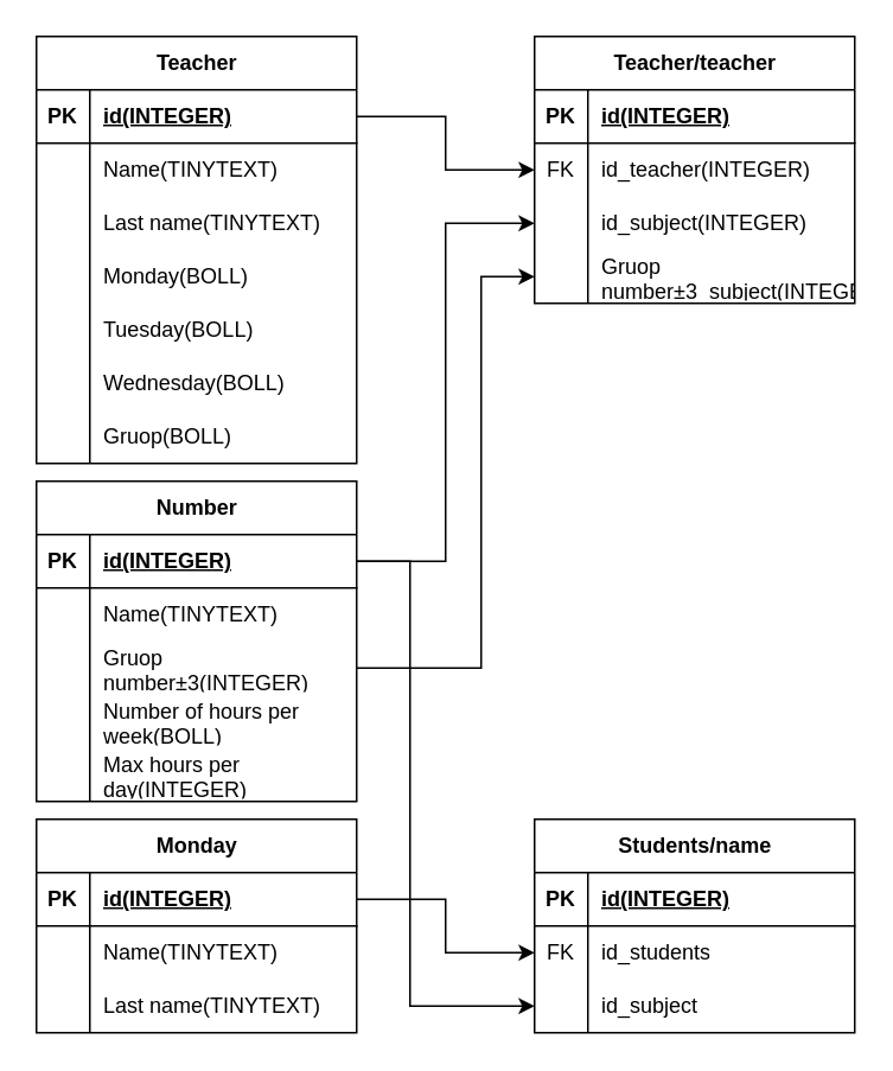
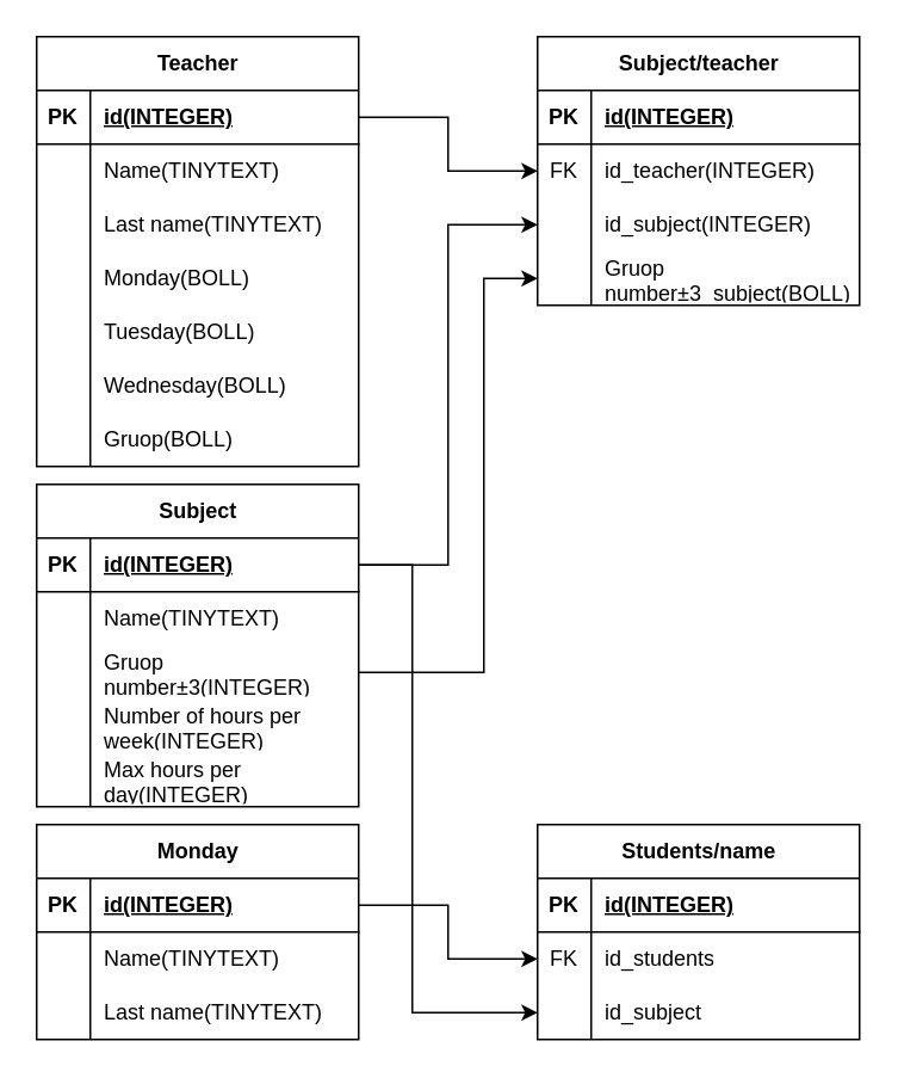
  <mxCell id="0" />
  <mxCell id="1" parent="0" />
  <mxCell id="2" value="&lt;span style=&quot;text-wrap: wrap;&quot;&gt;Teacher&lt;/span&gt;" style="shape=table;startSize=30;container=1;collapsible=1;childLayout=tableLayout;fixedRows=1;rowLines=0;fontStyle=1;align=center;resizeLast=1;html=1;" vertex="1" parent="1"><mxGeometry x="20" y="20" width="180" height="240" as="geometry" /></mxCell>
  <mxCell id="3" value="" style="shape=tableRow;horizontal=0;startSize=0;swimlaneHead=0;swimlaneBody=0;fillColor=none;collapsible=0;dropTarget=0;points=[[0,0.5],[1,0.5]];portConstraint=eastwest;top=0;left=0;right=0;bottom=1;" vertex="1" parent="2"><mxGeometry y="30" width="180" height="30" as="geometry" /></mxCell>
  <mxCell id="4" value="PK" style="shape=partialRectangle;connectable=0;fillColor=none;top=0;left=0;bottom=0;right=0;fontStyle=1;overflow=hidden;whiteSpace=wrap;html=1;" vertex="1" parent="3"><mxGeometry width="30" height="30" as="geometry"><mxRectangle width="30" height="30" as="alternateBounds" /></mxGeometry></mxCell>
  <mxCell id="5" value="id(INTEGER)" style="shape=partialRectangle;connectable=0;fillColor=none;top=0;left=0;bottom=0;right=0;align=left;spacingLeft=6;fontStyle=5;overflow=hidden;whiteSpace=wrap;html=1;" vertex="1" parent="3"><mxGeometry x="30" width="150" height="30" as="geometry"><mxRectangle width="150" height="30" as="alternateBounds" /></mxGeometry></mxCell>
  <mxCell id="6" value="" style="shape=tableRow;horizontal=0;startSize=0;swimlaneHead=0;swimlaneBody=0;fillColor=none;collapsible=0;dropTarget=0;points=[[0,0.5],[1,0.5]];portConstraint=eastwest;top=0;left=0;right=0;bottom=0;" vertex="1" parent="2"><mxGeometry y="60" width="180" height="30" as="geometry" /></mxCell>
  <mxCell id="7" value="" style="shape=partialRectangle;connectable=0;fillColor=none;top=0;left=0;bottom=0;right=0;editable=1;overflow=hidden;whiteSpace=wrap;html=1;" vertex="1" parent="6"><mxGeometry width="30" height="30" as="geometry"><mxRectangle width="30" height="30" as="alternateBounds" /></mxGeometry></mxCell>
  <mxCell id="8" value="Name(TINYTEXT)" style="shape=partialRectangle;connectable=0;fillColor=none;top=0;left=0;bottom=0;right=0;align=left;spacingLeft=6;overflow=hidden;whiteSpace=wrap;html=1;" vertex="1" parent="6"><mxGeometry x="30" width="150" height="30" as="geometry"><mxRectangle width="150" height="30" as="alternateBounds" /></mxGeometry></mxCell>
  <mxCell id="9" value="" style="shape=tableRow;horizontal=0;startSize=0;swimlaneHead=0;swimlaneBody=0;fillColor=none;collapsible=0;dropTarget=0;points=[[0,0.5],[1,0.5]];portConstraint=eastwest;top=0;left=0;right=0;bottom=0;" vertex="1" parent="2"><mxGeometry y="90" width="180" height="30" as="geometry" /></mxCell>
  <mxCell id="10" value="" style="shape=partialRectangle;connectable=0;fillColor=none;top=0;left=0;bottom=0;right=0;editable=1;overflow=hidden;whiteSpace=wrap;html=1;" vertex="1" parent="9"><mxGeometry width="30" height="30" as="geometry"><mxRectangle width="30" height="30" as="alternateBounds" /></mxGeometry></mxCell>
  <mxCell id="11" value="Last name(TINYTEXT)" style="shape=partialRectangle;connectable=0;fillColor=none;top=0;left=0;bottom=0;right=0;align=left;spacingLeft=6;overflow=hidden;whiteSpace=wrap;html=1;" vertex="1" parent="9"><mxGeometry x="30" width="150" height="30" as="geometry"><mxRectangle width="150" height="30" as="alternateBounds" /></mxGeometry></mxCell>
  <mxCell id="12" value="" style="shape=tableRow;horizontal=0;startSize=0;swimlaneHead=0;swimlaneBody=0;fillColor=none;collapsible=0;dropTarget=0;points=[[0,0.5],[1,0.5]];portConstraint=eastwest;top=0;left=0;right=0;bottom=0;" vertex="1" parent="2"><mxGeometry y="120" width="180" height="30" as="geometry" /></mxCell>
  <mxCell id="13" value="" style="shape=partialRectangle;connectable=0;fillColor=none;top=0;left=0;bottom=0;right=0;editable=1;overflow=hidden;whiteSpace=wrap;html=1;" vertex="1" parent="12"><mxGeometry width="30" height="30" as="geometry"><mxRectangle width="30" height="30" as="alternateBounds" /></mxGeometry></mxCell>
  <mxCell id="14" value="Monday(BOLL)" style="shape=partialRectangle;connectable=0;fillColor=none;top=0;left=0;bottom=0;right=0;align=left;spacingLeft=6;overflow=hidden;whiteSpace=wrap;html=1;" vertex="1" parent="12"><mxGeometry x="30" width="150" height="30" as="geometry"><mxRectangle width="150" height="30" as="alternateBounds" /></mxGeometry></mxCell>
  <mxCell id="15" value="" style="shape=tableRow;horizontal=0;startSize=0;swimlaneHead=0;swimlaneBody=0;fillColor=none;collapsible=0;dropTarget=0;points=[[0,0.5],[1,0.5]];portConstraint=eastwest;top=0;left=0;right=0;bottom=0;" vertex="1" parent="2"><mxGeometry y="150" width="180" height="30" as="geometry" /></mxCell>
  <mxCell id="16" value="" style="shape=partialRectangle;connectable=0;fillColor=none;top=0;left=0;bottom=0;right=0;editable=1;overflow=hidden;whiteSpace=wrap;html=1;" vertex="1" parent="15"><mxGeometry width="30" height="30" as="geometry"><mxRectangle width="30" height="30" as="alternateBounds" /></mxGeometry></mxCell>
  <mxCell id="17" value="Tuesday(BOLL)" style="shape=partialRectangle;connectable=0;fillColor=none;top=0;left=0;bottom=0;right=0;align=left;spacingLeft=6;overflow=hidden;whiteSpace=wrap;html=1;" vertex="1" parent="15"><mxGeometry x="30" width="150" height="30" as="geometry"><mxRectangle width="150" height="30" as="alternateBounds" /></mxGeometry></mxCell>
  <mxCell id="18" value="" style="shape=tableRow;horizontal=0;startSize=0;swimlaneHead=0;swimlaneBody=0;fillColor=none;collapsible=0;dropTarget=0;points=[[0,0.5],[1,0.5]];portConstraint=eastwest;top=0;left=0;right=0;bottom=0;" vertex="1" parent="2"><mxGeometry y="180" width="180" height="30" as="geometry" /></mxCell>
  <mxCell id="19" value="" style="shape=partialRectangle;connectable=0;fillColor=none;top=0;left=0;bottom=0;right=0;editable=1;overflow=hidden;whiteSpace=wrap;html=1;" vertex="1" parent="18"><mxGeometry width="30" height="30" as="geometry"><mxRectangle width="30" height="30" as="alternateBounds" /></mxGeometry></mxCell>
  <mxCell id="20" value="Wednesday(BOLL)" style="shape=partialRectangle;connectable=0;fillColor=none;top=0;left=0;bottom=0;right=0;align=left;spacingLeft=6;overflow=hidden;whiteSpace=wrap;html=1;" vertex="1" parent="18"><mxGeometry x="30" width="150" height="30" as="geometry"><mxRectangle width="150" height="30" as="alternateBounds" /></mxGeometry></mxCell>
  <mxCell id="21" value="" style="shape=tableRow;horizontal=0;startSize=0;swimlaneHead=0;swimlaneBody=0;fillColor=none;collapsible=0;dropTarget=0;points=[[0,0.5],[1,0.5]];portConstraint=eastwest;top=0;left=0;right=0;bottom=0;" vertex="1" parent="2"><mxGeometry y="210" width="180" height="30" as="geometry" /></mxCell>
  <mxCell id="22" value="" style="shape=partialRectangle;connectable=0;fillColor=none;top=0;left=0;bottom=0;right=0;editable=1;overflow=hidden;whiteSpace=wrap;html=1;" vertex="1" parent="21"><mxGeometry width="30" height="30" as="geometry"><mxRectangle width="30" height="30" as="alternateBounds" /></mxGeometry></mxCell>
  <mxCell id="23" value="Gruop(BOLL)" style="shape=partialRectangle;connectable=0;fillColor=none;top=0;left=0;bottom=0;right=0;align=left;spacingLeft=6;overflow=hidden;whiteSpace=wrap;html=1;" vertex="1" parent="21"><mxGeometry x="30" width="150" height="30" as="geometry"><mxRectangle width="150" height="30" as="alternateBounds" /></mxGeometry></mxCell>
- <mxCell id="24" value="&lt;span style=&quot;text-wrap: wrap;&quot;&gt;Number&lt;/span&gt;" style="shape=table;startSize=30;container=1;collapsible=1;childLayout=tableLayout;fixedRows=1;rowLines=0;fontStyle=1;align=center;resizeLast=1;html=1;" vertex="1" parent="1"><mxGeometry x="20" y="270" width="180" height="180" as="geometry" /></mxCell>
+ <mxCell id="24" value="&lt;span style=&quot;text-wrap: wrap;&quot;&gt;Subject&lt;/span&gt;" style="shape=table;startSize=30;container=1;collapsible=1;childLayout=tableLayout;fixedRows=1;rowLines=0;fontStyle=1;align=center;resizeLast=1;html=1;" vertex="1" parent="1"><mxGeometry x="20" y="270" width="180" height="180" as="geometry" /></mxCell>
  <mxCell id="25" value="" style="shape=tableRow;horizontal=0;startSize=0;swimlaneHead=0;swimlaneBody=0;fillColor=none;collapsible=0;dropTarget=0;points=[[0,0.5],[1,0.5]];portConstraint=eastwest;top=0;left=0;right=0;bottom=1;" vertex="1" parent="24"><mxGeometry y="30" width="180" height="30" as="geometry" /></mxCell>
  <mxCell id="26" value="PK" style="shape=partialRectangle;connectable=0;fillColor=none;top=0;left=0;bottom=0;right=0;fontStyle=1;overflow=hidden;whiteSpace=wrap;html=1;" vertex="1" parent="25"><mxGeometry width="30" height="30" as="geometry"><mxRectangle width="30" height="30" as="alternateBounds" /></mxGeometry></mxCell>
  <mxCell id="27" value="id(INTEGER)" style="shape=partialRectangle;connectable=0;fillColor=none;top=0;left=0;bottom=0;right=0;align=left;spacingLeft=6;fontStyle=5;overflow=hidden;whiteSpace=wrap;html=1;" vertex="1" parent="25"><mxGeometry x="30" width="150" height="30" as="geometry"><mxRectangle width="150" height="30" as="alternateBounds" /></mxGeometry></mxCell>
  <mxCell id="28" value="" style="shape=tableRow;horizontal=0;startSize=0;swimlaneHead=0;swimlaneBody=0;fillColor=none;collapsible=0;dropTarget=0;points=[[0,0.5],[1,0.5]];portConstraint=eastwest;top=0;left=0;right=0;bottom=0;" vertex="1" parent="24"><mxGeometry y="60" width="180" height="30" as="geometry" /></mxCell>
  <mxCell id="29" value="" style="shape=partialRectangle;connectable=0;fillColor=none;top=0;left=0;bottom=0;right=0;editable=1;overflow=hidden;whiteSpace=wrap;html=1;" vertex="1" parent="28"><mxGeometry width="30" height="30" as="geometry"><mxRectangle width="30" height="30" as="alternateBounds" /></mxGeometry></mxCell>
  <mxCell id="30" value="Name(TINYTEXT)" style="shape=partialRectangle;connectable=0;fillColor=none;top=0;left=0;bottom=0;right=0;align=left;spacingLeft=6;overflow=hidden;whiteSpace=wrap;html=1;" vertex="1" parent="28"><mxGeometry x="30" width="150" height="30" as="geometry"><mxRectangle width="150" height="30" as="alternateBounds" /></mxGeometry></mxCell>
  <mxCell id="31" value="" style="shape=tableRow;horizontal=0;startSize=0;swimlaneHead=0;swimlaneBody=0;fillColor=none;collapsible=0;dropTarget=0;points=[[0,0.5],[1,0.5]];portConstraint=eastwest;top=0;left=0;right=0;bottom=0;" vertex="1" parent="24"><mxGeometry y="90" width="180" height="30" as="geometry" /></mxCell>
  <mxCell id="32" value="" style="shape=partialRectangle;connectable=0;fillColor=none;top=0;left=0;bottom=0;right=0;editable=1;overflow=hidden;whiteSpace=wrap;html=1;" vertex="1" parent="31"><mxGeometry width="30" height="30" as="geometry"><mxRectangle width="30" height="30" as="alternateBounds" /></mxGeometry></mxCell>
  <mxCell id="33" value="Gruop number±3(INTEGER)" style="shape=partialRectangle;connectable=0;fillColor=none;top=0;left=0;bottom=0;right=0;align=left;spacingLeft=6;overflow=hidden;whiteSpace=wrap;html=1;" vertex="1" parent="31"><mxGeometry x="30" width="150" height="30" as="geometry"><mxRectangle width="150" height="30" as="alternateBounds" /></mxGeometry></mxCell>
  <mxCell id="34" value="" style="shape=tableRow;horizontal=0;startSize=0;swimlaneHead=0;swimlaneBody=0;fillColor=none;collapsible=0;dropTarget=0;points=[[0,0.5],[1,0.5]];portConstraint=eastwest;top=0;left=0;right=0;bottom=0;" vertex="1" parent="24"><mxGeometry y="120" width="180" height="30" as="geometry" /></mxCell>
  <mxCell id="35" value="" style="shape=partialRectangle;connectable=0;fillColor=none;top=0;left=0;bottom=0;right=0;editable=1;overflow=hidden;whiteSpace=wrap;html=1;" vertex="1" parent="34"><mxGeometry width="30" height="30" as="geometry"><mxRectangle width="30" height="30" as="alternateBounds" /></mxGeometry></mxCell>
- <mxCell id="36" value="Number of hours per week(BOLL)" style="shape=partialRectangle;connectable=0;fillColor=none;top=0;left=0;bottom=0;right=0;align=left;spacingLeft=6;overflow=hidden;whiteSpace=wrap;html=1;" vertex="1" parent="34"><mxGeometry x="30" width="150" height="30" as="geometry"><mxRectangle width="150" height="30" as="alternateBounds" /></mxGeometry></mxCell>
+ <mxCell id="36" value="Number of hours per week(INTEGER)" style="shape=partialRectangle;connectable=0;fillColor=none;top=0;left=0;bottom=0;right=0;align=left;spacingLeft=6;overflow=hidden;whiteSpace=wrap;html=1;" vertex="1" parent="34"><mxGeometry x="30" width="150" height="30" as="geometry"><mxRectangle width="150" height="30" as="alternateBounds" /></mxGeometry></mxCell>
  <mxCell id="37" value="" style="shape=tableRow;horizontal=0;startSize=0;swimlaneHead=0;swimlaneBody=0;fillColor=none;collapsible=0;dropTarget=0;points=[[0,0.5],[1,0.5]];portConstraint=eastwest;top=0;left=0;right=0;bottom=0;" vertex="1" parent="24"><mxGeometry y="150" width="180" height="30" as="geometry" /></mxCell>
  <mxCell id="38" value="" style="shape=partialRectangle;connectable=0;fillColor=none;top=0;left=0;bottom=0;right=0;editable=1;overflow=hidden;whiteSpace=wrap;html=1;" vertex="1" parent="37"><mxGeometry width="30" height="30" as="geometry"><mxRectangle width="30" height="30" as="alternateBounds" /></mxGeometry></mxCell>
  <mxCell id="39" value="Max hours per day(INTEGER)" style="shape=partialRectangle;connectable=0;fillColor=none;top=0;left=0;bottom=0;right=0;align=left;spacingLeft=6;overflow=hidden;whiteSpace=wrap;html=1;" vertex="1" parent="37"><mxGeometry x="30" width="150" height="30" as="geometry"><mxRectangle width="150" height="30" as="alternateBounds" /></mxGeometry></mxCell>
- <mxCell id="40" value="&lt;span style=&quot;text-wrap: wrap;&quot;&gt;Teacher/teacher&lt;/span&gt;" style="shape=table;startSize=30;container=1;collapsible=1;childLayout=tableLayout;fixedRows=1;rowLines=0;fontStyle=1;align=center;resizeLast=1;html=1;" vertex="1" parent="1"><mxGeometry x="300" y="20" width="180" height="150" as="geometry" /></mxCell>
+ <mxCell id="40" value="&lt;span style=&quot;text-wrap: wrap;&quot;&gt;Subject/teacher&lt;/span&gt;" style="shape=table;startSize=30;container=1;collapsible=1;childLayout=tableLayout;fixedRows=1;rowLines=0;fontStyle=1;align=center;resizeLast=1;html=1;" vertex="1" parent="1"><mxGeometry x="300" y="20" width="180" height="150" as="geometry" /></mxCell>
  <mxCell id="41" value="" style="shape=tableRow;horizontal=0;startSize=0;swimlaneHead=0;swimlaneBody=0;fillColor=none;collapsible=0;dropTarget=0;points=[[0,0.5],[1,0.5]];portConstraint=eastwest;top=0;left=0;right=0;bottom=1;" vertex="1" parent="40"><mxGeometry y="30" width="180" height="30" as="geometry" /></mxCell>
  <mxCell id="42" value="PK" style="shape=partialRectangle;connectable=0;fillColor=none;top=0;left=0;bottom=0;right=0;fontStyle=1;overflow=hidden;whiteSpace=wrap;html=1;" vertex="1" parent="41"><mxGeometry width="30" height="30" as="geometry"><mxRectangle width="30" height="30" as="alternateBounds" /></mxGeometry></mxCell>
  <mxCell id="43" value="id(INTEGER)" style="shape=partialRectangle;connectable=0;fillColor=none;top=0;left=0;bottom=0;right=0;align=left;spacingLeft=6;fontStyle=5;overflow=hidden;whiteSpace=wrap;html=1;" vertex="1" parent="41"><mxGeometry x="30" width="150" height="30" as="geometry"><mxRectangle width="150" height="30" as="alternateBounds" /></mxGeometry></mxCell>
  <mxCell id="44" value="" style="shape=tableRow;horizontal=0;startSize=0;swimlaneHead=0;swimlaneBody=0;fillColor=none;collapsible=0;dropTarget=0;points=[[0,0.5],[1,0.5]];portConstraint=eastwest;top=0;left=0;right=0;bottom=0;" vertex="1" parent="40"><mxGeometry y="60" width="180" height="30" as="geometry" /></mxCell>
  <mxCell id="45" value="FK" style="shape=partialRectangle;connectable=0;fillColor=none;top=0;left=0;bottom=0;right=0;editable=1;overflow=hidden;whiteSpace=wrap;html=1;" vertex="1" parent="44"><mxGeometry width="30" height="30" as="geometry"><mxRectangle width="30" height="30" as="alternateBounds" /></mxGeometry></mxCell>
  <mxCell id="46" value="id_teacher(INTEGER)" style="shape=partialRectangle;connectable=0;fillColor=none;top=0;left=0;bottom=0;right=0;align=left;spacingLeft=6;overflow=hidden;whiteSpace=wrap;html=1;" vertex="1" parent="44"><mxGeometry x="30" width="150" height="30" as="geometry"><mxRectangle width="150" height="30" as="alternateBounds" /></mxGeometry></mxCell>
  <mxCell id="47" value="" style="shape=tableRow;horizontal=0;startSize=0;swimlaneHead=0;swimlaneBody=0;fillColor=none;collapsible=0;dropTarget=0;points=[[0,0.5],[1,0.5]];portConstraint=eastwest;top=0;left=0;right=0;bottom=0;" vertex="1" parent="40"><mxGeometry y="90" width="180" height="30" as="geometry" /></mxCell>
  <mxCell id="48" value="" style="shape=partialRectangle;connectable=0;fillColor=none;top=0;left=0;bottom=0;right=0;editable=1;overflow=hidden;whiteSpace=wrap;html=1;" vertex="1" parent="47"><mxGeometry width="30" height="30" as="geometry"><mxRectangle width="30" height="30" as="alternateBounds" /></mxGeometry></mxCell>
  <mxCell id="49" value="id_subject(INTEGER)" style="shape=partialRectangle;connectable=0;fillColor=none;top=0;left=0;bottom=0;right=0;align=left;spacingLeft=6;overflow=hidden;whiteSpace=wrap;html=1;" vertex="1" parent="47"><mxGeometry x="30" width="150" height="30" as="geometry"><mxRectangle width="150" height="30" as="alternateBounds" /></mxGeometry></mxCell>
  <mxCell id="50" value="" style="shape=tableRow;horizontal=0;startSize=0;swimlaneHead=0;swimlaneBody=0;fillColor=none;collapsible=0;dropTarget=0;points=[[0,0.5],[1,0.5]];portConstraint=eastwest;top=0;left=0;right=0;bottom=0;" vertex="1" parent="40"><mxGeometry y="120" width="180" height="30" as="geometry" /></mxCell>
  <mxCell id="51" value="" style="shape=partialRectangle;connectable=0;fillColor=none;top=0;left=0;bottom=0;right=0;editable=1;overflow=hidden;whiteSpace=wrap;html=1;" vertex="1" parent="50"><mxGeometry width="30" height="30" as="geometry"><mxRectangle width="30" height="30" as="alternateBounds" /></mxGeometry></mxCell>
- <mxCell id="52" value="Gruop number±3_subject(INTEGER)" style="shape=partialRectangle;connectable=0;fillColor=none;top=0;left=0;bottom=0;right=0;align=left;spacingLeft=6;overflow=hidden;whiteSpace=wrap;html=1;" vertex="1" parent="50"><mxGeometry x="30" width="150" height="30" as="geometry"><mxRectangle width="150" height="30" as="alternateBounds" /></mxGeometry></mxCell>
+ <mxCell id="52" value="Gruop number±3_subject(BOLL)" style="shape=partialRectangle;connectable=0;fillColor=none;top=0;left=0;bottom=0;right=0;align=left;spacingLeft=6;overflow=hidden;whiteSpace=wrap;html=1;" vertex="1" parent="50"><mxGeometry x="30" width="150" height="30" as="geometry"><mxRectangle width="150" height="30" as="alternateBounds" /></mxGeometry></mxCell>
  <mxCell id="53" style="edgeStyle=orthogonalEdgeStyle;rounded=0;orthogonalLoop=1;jettySize=auto;html=1;" edge="1" parent="1" source="3" target="44"><mxGeometry relative="1" as="geometry" /></mxCell>
  <mxCell id="54" style="edgeStyle=orthogonalEdgeStyle;rounded=0;orthogonalLoop=1;jettySize=auto;html=1;" edge="1" parent="1" source="25" target="47"><mxGeometry relative="1" as="geometry" /></mxCell>
  <mxCell id="55" style="edgeStyle=orthogonalEdgeStyle;rounded=0;orthogonalLoop=1;jettySize=auto;html=1;entryX=0;entryY=0.5;entryDx=0;entryDy=0;" edge="1" parent="1" source="31" target="50"><mxGeometry relative="1" as="geometry"><Array as="points"><mxPoint x="270" y="375" /><mxPoint x="270" y="155" /></Array></mxGeometry></mxCell>
  <mxCell id="56" value="Monday" style="shape=table;startSize=30;container=1;collapsible=1;childLayout=tableLayout;fixedRows=1;rowLines=0;fontStyle=1;align=center;resizeLast=1;html=1;" vertex="1" parent="1"><mxGeometry x="20" y="460" width="180" height="120" as="geometry" /></mxCell>
  <mxCell id="57" value="" style="shape=tableRow;horizontal=0;startSize=0;swimlaneHead=0;swimlaneBody=0;fillColor=none;collapsible=0;dropTarget=0;points=[[0,0.5],[1,0.5]];portConstraint=eastwest;top=0;left=0;right=0;bottom=1;" vertex="1" parent="56"><mxGeometry y="30" width="180" height="30" as="geometry" /></mxCell>
  <mxCell id="58" value="PK" style="shape=partialRectangle;connectable=0;fillColor=none;top=0;left=0;bottom=0;right=0;fontStyle=1;overflow=hidden;whiteSpace=wrap;html=1;" vertex="1" parent="57"><mxGeometry width="30" height="30" as="geometry"><mxRectangle width="30" height="30" as="alternateBounds" /></mxGeometry></mxCell>
  <mxCell id="59" value="id(INTEGER)" style="shape=partialRectangle;connectable=0;fillColor=none;top=0;left=0;bottom=0;right=0;align=left;spacingLeft=6;fontStyle=5;overflow=hidden;whiteSpace=wrap;html=1;" vertex="1" parent="57"><mxGeometry x="30" width="150" height="30" as="geometry"><mxRectangle width="150" height="30" as="alternateBounds" /></mxGeometry></mxCell>
  <mxCell id="60" value="" style="shape=tableRow;horizontal=0;startSize=0;swimlaneHead=0;swimlaneBody=0;fillColor=none;collapsible=0;dropTarget=0;points=[[0,0.5],[1,0.5]];portConstraint=eastwest;top=0;left=0;right=0;bottom=0;" vertex="1" parent="56"><mxGeometry y="60" width="180" height="30" as="geometry" /></mxCell>
  <mxCell id="61" value="" style="shape=partialRectangle;connectable=0;fillColor=none;top=0;left=0;bottom=0;right=0;editable=1;overflow=hidden;whiteSpace=wrap;html=1;" vertex="1" parent="60"><mxGeometry width="30" height="30" as="geometry"><mxRectangle width="30" height="30" as="alternateBounds" /></mxGeometry></mxCell>
  <mxCell id="62" value="Name(TINYTEXT)" style="shape=partialRectangle;connectable=0;fillColor=none;top=0;left=0;bottom=0;right=0;align=left;spacingLeft=6;overflow=hidden;whiteSpace=wrap;html=1;" vertex="1" parent="60"><mxGeometry x="30" width="150" height="30" as="geometry"><mxRectangle width="150" height="30" as="alternateBounds" /></mxGeometry></mxCell>
  <mxCell id="63" value="" style="shape=tableRow;horizontal=0;startSize=0;swimlaneHead=0;swimlaneBody=0;fillColor=none;collapsible=0;dropTarget=0;points=[[0,0.5],[1,0.5]];portConstraint=eastwest;top=0;left=0;right=0;bottom=0;" vertex="1" parent="56"><mxGeometry y="90" width="180" height="30" as="geometry" /></mxCell>
  <mxCell id="64" value="" style="shape=partialRectangle;connectable=0;fillColor=none;top=0;left=0;bottom=0;right=0;editable=1;overflow=hidden;whiteSpace=wrap;html=1;" vertex="1" parent="63"><mxGeometry width="30" height="30" as="geometry"><mxRectangle width="30" height="30" as="alternateBounds" /></mxGeometry></mxCell>
  <mxCell id="65" value="Last name(TINYTEXT)" style="shape=partialRectangle;connectable=0;fillColor=none;top=0;left=0;bottom=0;right=0;align=left;spacingLeft=6;overflow=hidden;whiteSpace=wrap;html=1;" vertex="1" parent="63"><mxGeometry x="30" width="150" height="30" as="geometry"><mxRectangle width="150" height="30" as="alternateBounds" /></mxGeometry></mxCell>
  <mxCell id="66" value="Students/name" style="shape=table;startSize=30;container=1;collapsible=1;childLayout=tableLayout;fixedRows=1;rowLines=0;fontStyle=1;align=center;resizeLast=1;html=1;" vertex="1" parent="1"><mxGeometry x="300" y="460" width="180" height="120" as="geometry" /></mxCell>
  <mxCell id="67" value="" style="shape=tableRow;horizontal=0;startSize=0;swimlaneHead=0;swimlaneBody=0;fillColor=none;collapsible=0;dropTarget=0;points=[[0,0.5],[1,0.5]];portConstraint=eastwest;top=0;left=0;right=0;bottom=1;" vertex="1" parent="66"><mxGeometry y="30" width="180" height="30" as="geometry" /></mxCell>
  <mxCell id="68" value="PK" style="shape=partialRectangle;connectable=0;fillColor=none;top=0;left=0;bottom=0;right=0;fontStyle=1;overflow=hidden;whiteSpace=wrap;html=1;" vertex="1" parent="67"><mxGeometry width="30" height="30" as="geometry"><mxRectangle width="30" height="30" as="alternateBounds" /></mxGeometry></mxCell>
  <mxCell id="69" value="id(INTEGER)" style="shape=partialRectangle;connectable=0;fillColor=none;top=0;left=0;bottom=0;right=0;align=left;spacingLeft=6;fontStyle=5;overflow=hidden;whiteSpace=wrap;html=1;" vertex="1" parent="67"><mxGeometry x="30" width="150" height="30" as="geometry"><mxRectangle width="150" height="30" as="alternateBounds" /></mxGeometry></mxCell>
  <mxCell id="70" value="" style="shape=tableRow;horizontal=0;startSize=0;swimlaneHead=0;swimlaneBody=0;fillColor=none;collapsible=0;dropTarget=0;points=[[0,0.5],[1,0.5]];portConstraint=eastwest;top=0;left=0;right=0;bottom=0;" vertex="1" parent="66"><mxGeometry y="60" width="180" height="30" as="geometry" /></mxCell>
  <mxCell id="71" value="FK" style="shape=partialRectangle;connectable=0;fillColor=none;top=0;left=0;bottom=0;right=0;editable=1;overflow=hidden;whiteSpace=wrap;html=1;" vertex="1" parent="70"><mxGeometry width="30" height="30" as="geometry"><mxRectangle width="30" height="30" as="alternateBounds" /></mxGeometry></mxCell>
  <mxCell id="72" value="id_students" style="shape=partialRectangle;connectable=0;fillColor=none;top=0;left=0;bottom=0;right=0;align=left;spacingLeft=6;overflow=hidden;whiteSpace=wrap;html=1;" vertex="1" parent="70"><mxGeometry x="30" width="150" height="30" as="geometry"><mxRectangle width="150" height="30" as="alternateBounds" /></mxGeometry></mxCell>
  <mxCell id="73" value="" style="shape=tableRow;horizontal=0;startSize=0;swimlaneHead=0;swimlaneBody=0;fillColor=none;collapsible=0;dropTarget=0;points=[[0,0.5],[1,0.5]];portConstraint=eastwest;top=0;left=0;right=0;bottom=0;" vertex="1" parent="66"><mxGeometry y="90" width="180" height="30" as="geometry" /></mxCell>
  <mxCell id="74" value="" style="shape=partialRectangle;connectable=0;fillColor=none;top=0;left=0;bottom=0;right=0;editable=1;overflow=hidden;whiteSpace=wrap;html=1;" vertex="1" parent="73"><mxGeometry width="30" height="30" as="geometry"><mxRectangle width="30" height="30" as="alternateBounds" /></mxGeometry></mxCell>
  <mxCell id="75" value="id_subject" style="shape=partialRectangle;connectable=0;fillColor=none;top=0;left=0;bottom=0;right=0;align=left;spacingLeft=6;overflow=hidden;whiteSpace=wrap;html=1;" vertex="1" parent="73"><mxGeometry x="30" width="150" height="30" as="geometry"><mxRectangle width="150" height="30" as="alternateBounds" /></mxGeometry></mxCell>
  <mxCell id="76" style="edgeStyle=orthogonalEdgeStyle;rounded=0;orthogonalLoop=1;jettySize=auto;html=1;entryX=0;entryY=0.5;entryDx=0;entryDy=0;" edge="1" parent="1" source="57" target="70"><mxGeometry relative="1" as="geometry"><Array as="points"><mxPoint x="250" y="505" /><mxPoint x="250" y="535" /></Array></mxGeometry></mxCell>
  <mxCell id="77" style="edgeStyle=orthogonalEdgeStyle;rounded=0;orthogonalLoop=1;jettySize=auto;html=1;entryX=0;entryY=0.5;entryDx=0;entryDy=0;" edge="1" parent="1" source="25" target="73"><mxGeometry relative="1" as="geometry"><Array as="points"><mxPoint x="230" y="315" /><mxPoint x="230" y="565" /></Array></mxGeometry></mxCell>
